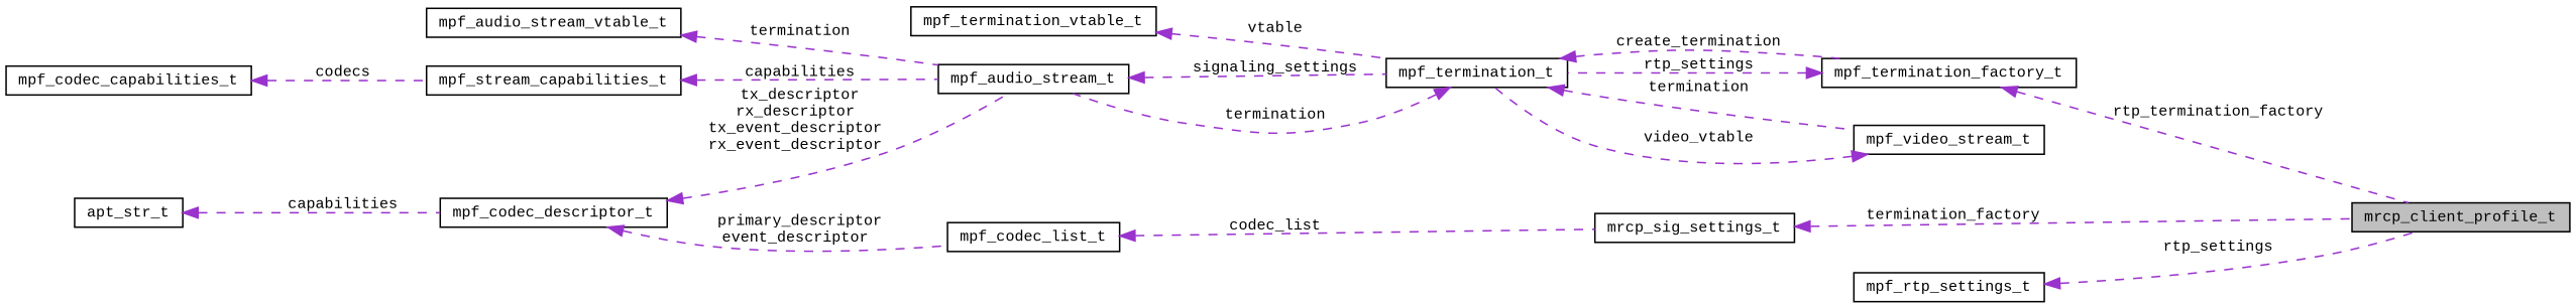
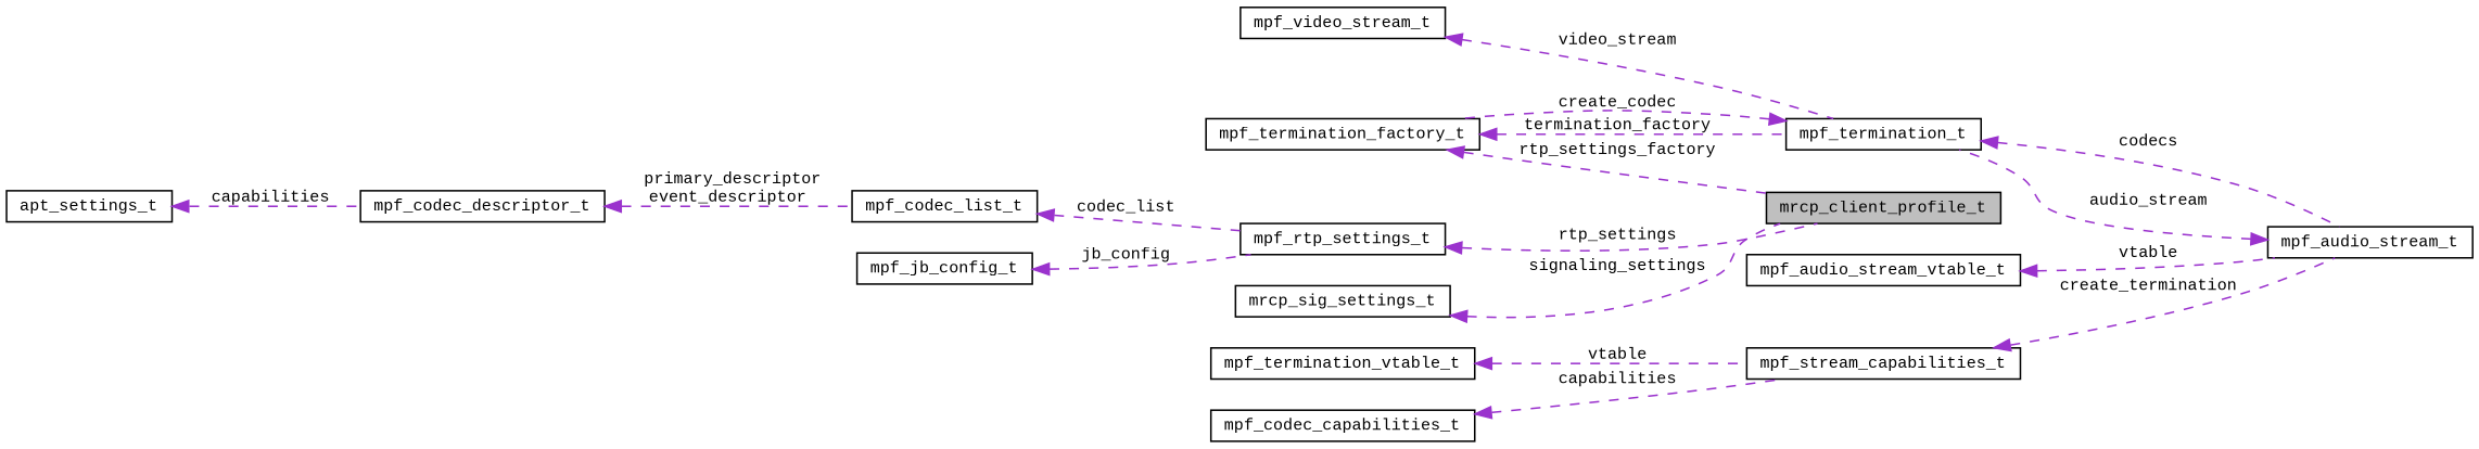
  digraph {
    fontname="Liberation Mono"
    rankdir=LR
    node [color=black fillcolor=white fontname="Liberation Mono" fontsize=10 shape=record style=filled]
    edge [color=darkorchid3 dir=back fontname="Liberation Mono" fontsize=10 labelfontname=Helvetica labelfontsize=10 style=dashed]
    n1 [fillcolor=grey75 fontcolor=black height=0.2 label=mrcp_client_profile_t width=0.4]
    n2 [height=0.2 label=mrcp_sig_settings_t width=0.4]
    n3 [height=0.2 label=mpf_termination_factory_t width=0.4]
    n4 [height=0.2 label=mpf_termination_t width=0.4]
    n5 [height=0.2 label=mpf_audio_stream_t width=0.4]
    n6 [height=0.2 label=mpf_video_stream_t width=0.4]
    n7 [height=0.2 label=mpf_termination_vtable_t width=0.4]
    n8 [height=0.2 label=mpf_audio_stream_vtable_t width=0.4]
    n9 [height=0.2 label=mpf_stream_capabilities_t width=0.4]
    n10 [height=0.2 label=mpf_codec_capabilities_t width=0.4]
    n11 [height=0.2 label=mpf_codec_descriptor_t width=0.4]
    n12 [height=0.2 label=mpf_codec_list_t width=0.4]
    n13 [height=0.2 label=mpf_rtp_settings_t width=0.4]
-   n14 [height=0.2 label=apt_str_t width=0.4]
-   n2 -> n1 [label=" termination_factory"]
-   n3 -> n1 [label=" rtp_termination_factory"]
-   n3 -> n4 [label=" rtp_settings"]
-   n4 -> n3 [label=" create_termination"]
-   n4 -> n5 [label=" termination"]
-   n4 -> n6 [label=" termination"]
-   n5 -> n4 [label=" signaling_settings"]
-   n6 -> n4 [label=" video_vtable"]
-   n7 -> n4 [label=" vtable"]
-   n8 -> n5 [label=" termination"]
-   n9 -> n5 [label=" capabilities"]
-   n10 -> n9 [label=" codecs"]
-   n11 -> n5 [label=" tx_descriptor\nrx_descriptor\ntx_event_descriptor\nrx_event_descriptor"]
+   n14 [height=0.2 label=apt_settings_t width=0.4]
+   n15 [height=0.2 label=mpf_jb_config_t width=0.4]
+   n2 -> n1 [label=" signaling_settings"]
+   n3 -> n1 [label=" rtp_settings_factory"]
+   n3 -> n4 [label=" termination_factory"]
+   n4 -> n3 [label=" create_codec"]
+   n4 -> n5 [label=" codecs"]
+   n5 -> n4 [label=" audio_stream"]
+   n6 -> n4 [label=" video_stream"]
+   n7 -> n9 [label=" vtable"]
+   n8 -> n5 [label=" vtable"]
+   n9 -> n5 [label=" create_termination"]
+   n10 -> n9 [label=" capabilities"]
    n11 -> n12 [label=" primary_descriptor\nevent_descriptor"]
-   n12 -> n2 [label=" codec_list"]
+   n12 -> n13 [label=" codec_list"]
    n13 -> n1 [label=" rtp_settings"]
    n14 -> n11 [label=" capabilities"]
+   n15 -> n13 [label=" jb_config"]
  }
